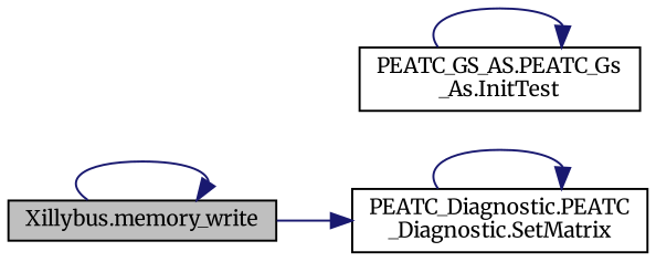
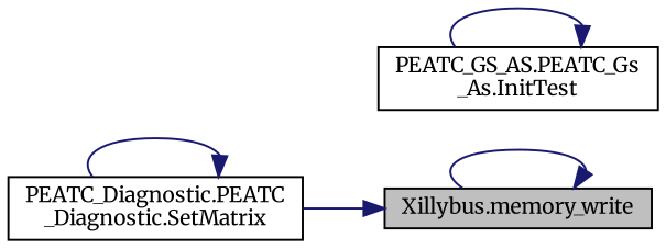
  digraph {
    fontname=Merriweather
    rankdir=RL
    node [color=black fillcolor=white fontname=Merriweather fontsize=10 shape=record style=filled]
    edge [color=midnightblue dir=back fontname=Merriweather fontsize=10 labelfontname=Helvetica labelfontsize=10 style=solid]
    n1 [fillcolor=grey75 fontcolor=black height=0.2 label="Xillybus.memory_write" width=0.4]
    n2 [height=0.2 label="PEATC_Diagnostic.PEATC\l_Diagnostic.SetMatrix" width=0.4]
    n3 [height=0.2 label="PEATC_GS_AS.PEATC_Gs\l_As.InitTest" width=0.4]
    n1 -> n1
-   n2 -> n1
+   n1 -> n2
    n2 -> n2
    n3 -> n3
  }
